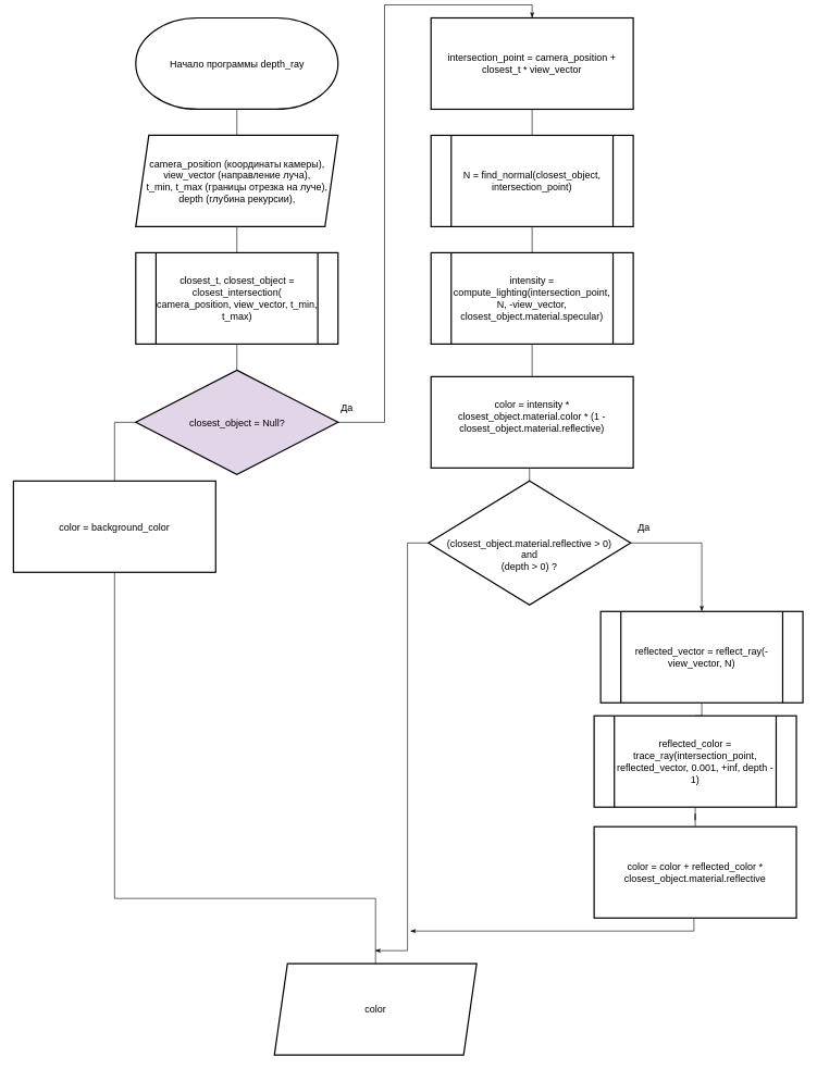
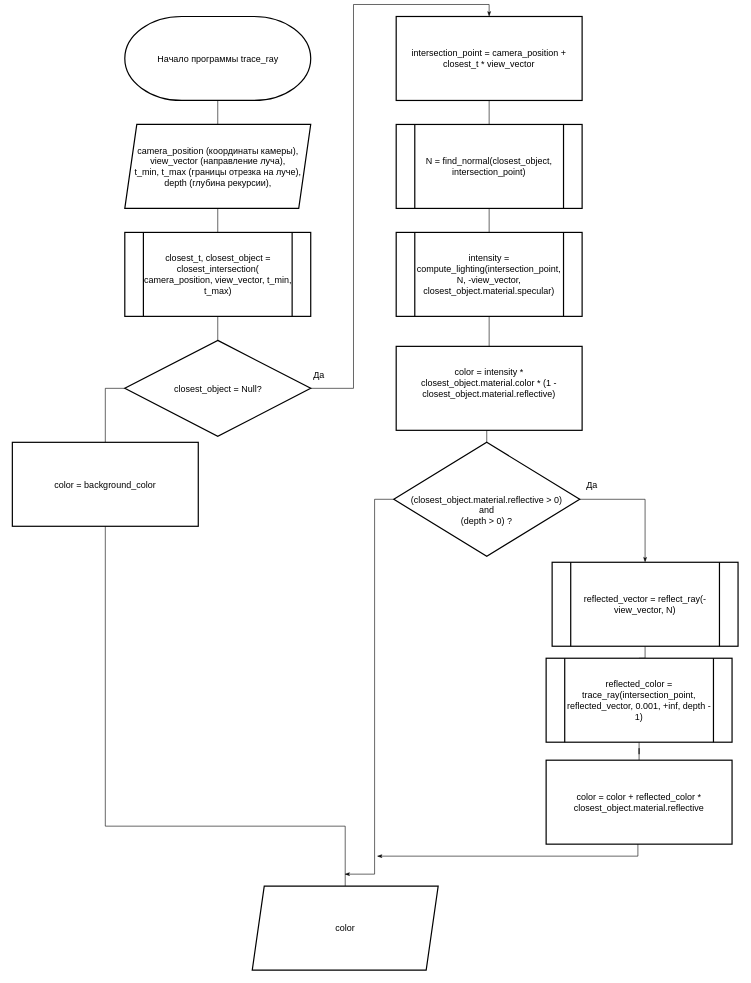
  <mxCell id="0" />
  <mxCell id="1" parent="0" />
  <mxCell id="2" style="edgeStyle=orthogonalEdgeStyle;rounded=0;orthogonalLoop=1;jettySize=auto;html=1;exitX=0.5;exitY=1;exitDx=0;exitDy=0;exitPerimeter=0;entryX=0.5;entryY=0;entryDx=0;entryDy=0;endArrow=none;endFill=0;" parent="1" source="3" target="16" edge="1"><mxGeometry relative="1" as="geometry" /></mxCell>
- <mxCell id="3" value="Начало программы depth_ray" style="strokeWidth=2;html=1;shape=mxgraph.flowchart.terminator;whiteSpace=wrap;fontSize=15;" parent="1" vertex="1"><mxGeometry x="207.5" y="20" width="310" height="140" as="geometry" /></mxCell>
+ <mxCell id="3" value="Начало программы trace_ray" style="strokeWidth=2;html=1;shape=mxgraph.flowchart.terminator;whiteSpace=wrap;fontSize=15;" parent="1" vertex="1"><mxGeometry x="207.5" y="20" width="310" height="140" as="geometry" /></mxCell>
  <mxCell id="4" style="edgeStyle=orthogonalEdgeStyle;rounded=0;orthogonalLoop=1;jettySize=auto;html=1;exitX=1;exitY=0.5;exitDx=0;exitDy=0;entryX=0.5;entryY=0;entryDx=0;entryDy=0;endArrow=classicThin;endFill=1;startArrow=none;startFill=0;" parent="1" source="8" target="12" edge="1"><mxGeometry relative="1" as="geometry"><mxPoint x="420" y="714" as="sourcePoint" /></mxGeometry></mxCell>
  <mxCell id="5" value="Да" style="edgeLabel;html=1;align=center;verticalAlign=middle;resizable=0;points=[];fontSize=15;" parent="4" vertex="1" connectable="0"><mxGeometry x="-0.564" y="1" relative="1" as="geometry"><mxPoint x="-57.8" y="114.7" as="offset" /></mxGeometry></mxCell>
  <mxCell id="6" style="edgeStyle=orthogonalEdgeStyle;rounded=0;orthogonalLoop=1;jettySize=auto;html=1;exitX=0;exitY=0.5;exitDx=0;exitDy=0;entryX=0.5;entryY=0;entryDx=0;entryDy=0;startArrow=none;startFill=0;endArrow=none;endFill=0;" parent="1" source="8" target="10" edge="1"><mxGeometry relative="1" as="geometry"><mxPoint x="270" y="714" as="sourcePoint" /></mxGeometry></mxCell>
  <mxCell id="7" style="edgeStyle=orthogonalEdgeStyle;rounded=0;orthogonalLoop=1;jettySize=auto;html=1;exitX=0.5;exitY=0;exitDx=0;exitDy=0;entryX=0.5;entryY=1;entryDx=0;entryDy=0;endArrow=none;endFill=0;" edge="1" parent="1" source="8" target="19"><mxGeometry relative="1" as="geometry" /></mxCell>
- <mxCell id="8" value="closest_object = Null?" style="rhombus;whiteSpace=wrap;html=1;strokeWidth=2;fontSize=15;fillColor=#e1d5e7;" parent="1" vertex="1"><mxGeometry x="207.5" y="560" width="310" height="160" as="geometry" /></mxCell>
+ <mxCell id="8" value="closest_object = Null?" style="rhombus;whiteSpace=wrap;html=1;strokeWidth=2;fontSize=15;" parent="1" vertex="1"><mxGeometry x="207.5" y="560" width="310" height="160" as="geometry" /></mxCell>
  <mxCell id="9" style="edgeStyle=orthogonalEdgeStyle;rounded=0;orthogonalLoop=1;jettySize=auto;html=1;exitX=0.5;exitY=1;exitDx=0;exitDy=0;entryX=0.5;entryY=0;entryDx=0;entryDy=0;endArrow=none;endFill=0;fontSize=15;" edge="1" parent="1" target="17"><mxGeometry relative="1" as="geometry"><mxPoint x="175" y="820" as="sourcePoint" /><Array as="points"><mxPoint x="175" y="1370" /><mxPoint x="575" y="1370" /></Array></mxGeometry></mxCell>
  <mxCell id="10" value="color = background_color" style="rounded=0;whiteSpace=wrap;html=1;strokeWidth=2;fontSize=15;" parent="1" vertex="1"><mxGeometry x="20" y="730" width="310" height="140" as="geometry" /></mxCell>
  <mxCell id="11" style="edgeStyle=orthogonalEdgeStyle;rounded=0;orthogonalLoop=1;jettySize=auto;html=1;entryX=0.5;entryY=0;entryDx=0;entryDy=0;endArrow=none;endFill=0;fontSize=15;" edge="1" parent="1" source="12" target="21"><mxGeometry relative="1" as="geometry" /></mxCell>
  <mxCell id="12" value="intersection_point = camera_position + closest_t * view_vector" style="rounded=0;whiteSpace=wrap;html=1;strokeWidth=2;fontSize=15;" parent="1" vertex="1"><mxGeometry x="660" y="20" width="310" height="140" as="geometry" /></mxCell>
  <mxCell id="13" style="edgeStyle=orthogonalEdgeStyle;rounded=0;orthogonalLoop=1;jettySize=auto;html=1;exitX=0;exitY=0.5;exitDx=0;exitDy=0;endArrow=classicThin;endFill=1;fontSize=15;" edge="1" parent="1" source="14"><mxGeometry relative="1" as="geometry"><mxPoint x="574" y="1450" as="targetPoint" /><mxPoint x="660" y="790" as="sourcePoint" /><Array as="points"><mxPoint x="624" y="825" /><mxPoint x="624" y="1450" /></Array></mxGeometry></mxCell>
  <mxCell id="14" value="&lt;br&gt;&lt;br&gt;(closest_object.material.reflective &amp;gt; 0) &lt;br&gt;and&lt;br&gt;(depth &amp;gt; 0) ?" style="rhombus;whiteSpace=wrap;html=1;strokeWidth=2;fontSize=15;" parent="1" vertex="1"><mxGeometry x="656" y="730" width="310" height="190" as="geometry" /></mxCell>
  <mxCell id="15" style="edgeStyle=orthogonalEdgeStyle;rounded=0;orthogonalLoop=1;jettySize=auto;html=1;exitX=0.5;exitY=1;exitDx=0;exitDy=0;startArrow=none;startFill=0;endArrow=classicThin;endFill=1;" parent="1" edge="1"><mxGeometry relative="1" as="geometry"><mxPoint x="628" y="1420" as="targetPoint" /><mxPoint x="1063" y="1380" as="sourcePoint" /><Array as="points"><mxPoint x="1063" y="1420" /><mxPoint x="628" y="1420" /></Array></mxGeometry></mxCell>
  <mxCell id="16" value="camera_position (координаты камеры),&lt;br style=&quot;font-size: 15px;&quot;&gt;view_vector (направление луча), &lt;br style=&quot;font-size: 15px;&quot;&gt;t_min, t_max (границы отрезка на луче),&lt;br style=&quot;font-size: 15px;&quot;&gt;depth (глубина рекурсии), " style="shape=parallelogram;perimeter=parallelogramPerimeter;whiteSpace=wrap;html=1;fixedSize=1;strokeWidth=2;fontSize=15;" parent="1" vertex="1"><mxGeometry x="207.5" y="200" width="310" height="140" as="geometry" /></mxCell>
  <mxCell id="17" value="color" style="shape=parallelogram;perimeter=parallelogramPerimeter;whiteSpace=wrap;html=1;fixedSize=1;strokeWidth=2;fontSize=15;" parent="1" vertex="1"><mxGeometry x="420" y="1470" width="310" height="140" as="geometry" /></mxCell>
  <mxCell id="18" style="edgeStyle=orthogonalEdgeStyle;rounded=0;orthogonalLoop=1;jettySize=auto;html=1;exitX=0.5;exitY=0;exitDx=0;exitDy=0;entryX=0.5;entryY=1;entryDx=0;entryDy=0;endArrow=none;endFill=0;" edge="1" parent="1" source="19" target="16"><mxGeometry relative="1" as="geometry" /></mxCell>
  <mxCell id="19" value="&lt;span style=&quot;font-size: 15px&quot;&gt;closest_t, closest_object = closest_intersection(&lt;br&gt;&lt;/span&gt;camera_position, view_vector, t_min, t_max)" style="shape=process;whiteSpace=wrap;html=1;backgroundOutline=1;strokeWidth=2;fontSize=15;" vertex="1" parent="1"><mxGeometry x="207.5" y="380" width="310" height="140" as="geometry" /></mxCell>
  <mxCell id="20" style="edgeStyle=orthogonalEdgeStyle;rounded=0;orthogonalLoop=1;jettySize=auto;html=1;endArrow=none;endFill=0;fontSize=15;" edge="1" parent="1" source="21" target="23"><mxGeometry relative="1" as="geometry" /></mxCell>
  <mxCell id="21" value="N = find_normal(closest_object, intersection_point)" style="shape=process;whiteSpace=wrap;html=1;backgroundOutline=1;strokeWidth=2;fontSize=15;" vertex="1" parent="1"><mxGeometry x="660" y="200" width="310" height="140" as="geometry" /></mxCell>
  <mxCell id="22" style="edgeStyle=orthogonalEdgeStyle;rounded=0;orthogonalLoop=1;jettySize=auto;html=1;endArrow=none;endFill=0;fontSize=15;" edge="1" parent="1" source="23" target="25"><mxGeometry relative="1" as="geometry" /></mxCell>
  <mxCell id="23" value="intensity = compute_lighting(intersection_point, N, -view_vector, closest_object.material.specular)" style="shape=process;whiteSpace=wrap;html=1;backgroundOutline=1;strokeWidth=2;fontSize=15;" vertex="1" parent="1"><mxGeometry x="660" y="380" width="310" height="140" as="geometry" /></mxCell>
  <mxCell id="24" style="edgeStyle=orthogonalEdgeStyle;rounded=0;orthogonalLoop=1;jettySize=auto;html=1;exitX=0.5;exitY=1;exitDx=0;exitDy=0;entryX=0.5;entryY=0;entryDx=0;entryDy=0;endArrow=none;endFill=0;fontSize=15;" edge="1" parent="1" source="25" target="14"><mxGeometry relative="1" as="geometry" /></mxCell>
  <mxCell id="25" value="color = intensity * closest_object.material.color * (1 - closest_object.material.reflective)&lt;br style=&quot;font-size: 15px;&quot;&gt;&amp;nbsp;" style="rounded=0;whiteSpace=wrap;html=1;strokeWidth=2;fontSize=15;" vertex="1" parent="1"><mxGeometry x="660" y="570" width="310" height="140" as="geometry" /></mxCell>
  <mxCell id="26" style="edgeStyle=orthogonalEdgeStyle;rounded=0;orthogonalLoop=1;jettySize=auto;html=1;endArrow=none;endFill=0;fontSize=15;" edge="1" parent="1" source="27" target="29"><mxGeometry relative="1" as="geometry" /></mxCell>
  <mxCell id="27" value="reflected_vector = reflect_ray(-view_vector, N)" style="shape=process;whiteSpace=wrap;html=1;backgroundOutline=1;strokeWidth=2;fontSize=15;" vertex="1" parent="1"><mxGeometry x="920" y="930" width="310" height="140" as="geometry" /></mxCell>
  <mxCell id="28" style="edgeStyle=orthogonalEdgeStyle;rounded=0;orthogonalLoop=1;jettySize=auto;html=1;entryX=0.5;entryY=0;entryDx=0;entryDy=0;endArrow=none;endFill=0;fontSize=15;" edge="1" parent="1" source="29" target="30"><mxGeometry relative="1" as="geometry" /></mxCell>
  <mxCell id="29" value="reflected_color = trace_ray(intersection_point, reflected_vector, 0.001, +inf, depth - 1)" style="shape=process;whiteSpace=wrap;html=1;backgroundOutline=1;strokeWidth=2;fontSize=15;" vertex="1" parent="1"><mxGeometry x="910" y="1090" width="310" height="140" as="geometry" /></mxCell>
  <mxCell id="30" value="color = color + reflected_color * closest_object.material.reflective" style="rounded=0;whiteSpace=wrap;html=1;strokeWidth=2;fontSize=15;" vertex="1" parent="1"><mxGeometry x="910" y="1260" width="310" height="140" as="geometry" /></mxCell>
  <mxCell id="31" style="edgeStyle=orthogonalEdgeStyle;rounded=0;orthogonalLoop=1;jettySize=auto;html=1;exitX=1;exitY=0.5;exitDx=0;exitDy=0;entryX=0.5;entryY=0;entryDx=0;entryDy=0;endArrow=classicThin;endFill=1;startArrow=none;startFill=0;" edge="1" parent="1" source="14" target="27"><mxGeometry relative="1" as="geometry"><mxPoint x="527.5" y="650" as="sourcePoint" /><mxPoint x="825" y="30" as="targetPoint" /></mxGeometry></mxCell>
  <mxCell id="32" value="Да" style="edgeLabel;html=1;align=center;verticalAlign=middle;resizable=0;points=[];fontSize=15;" vertex="1" connectable="0" parent="31"><mxGeometry x="-0.564" y="1" relative="1" as="geometry"><mxPoint x="-28" y="-24" as="offset" /></mxGeometry></mxCell>
